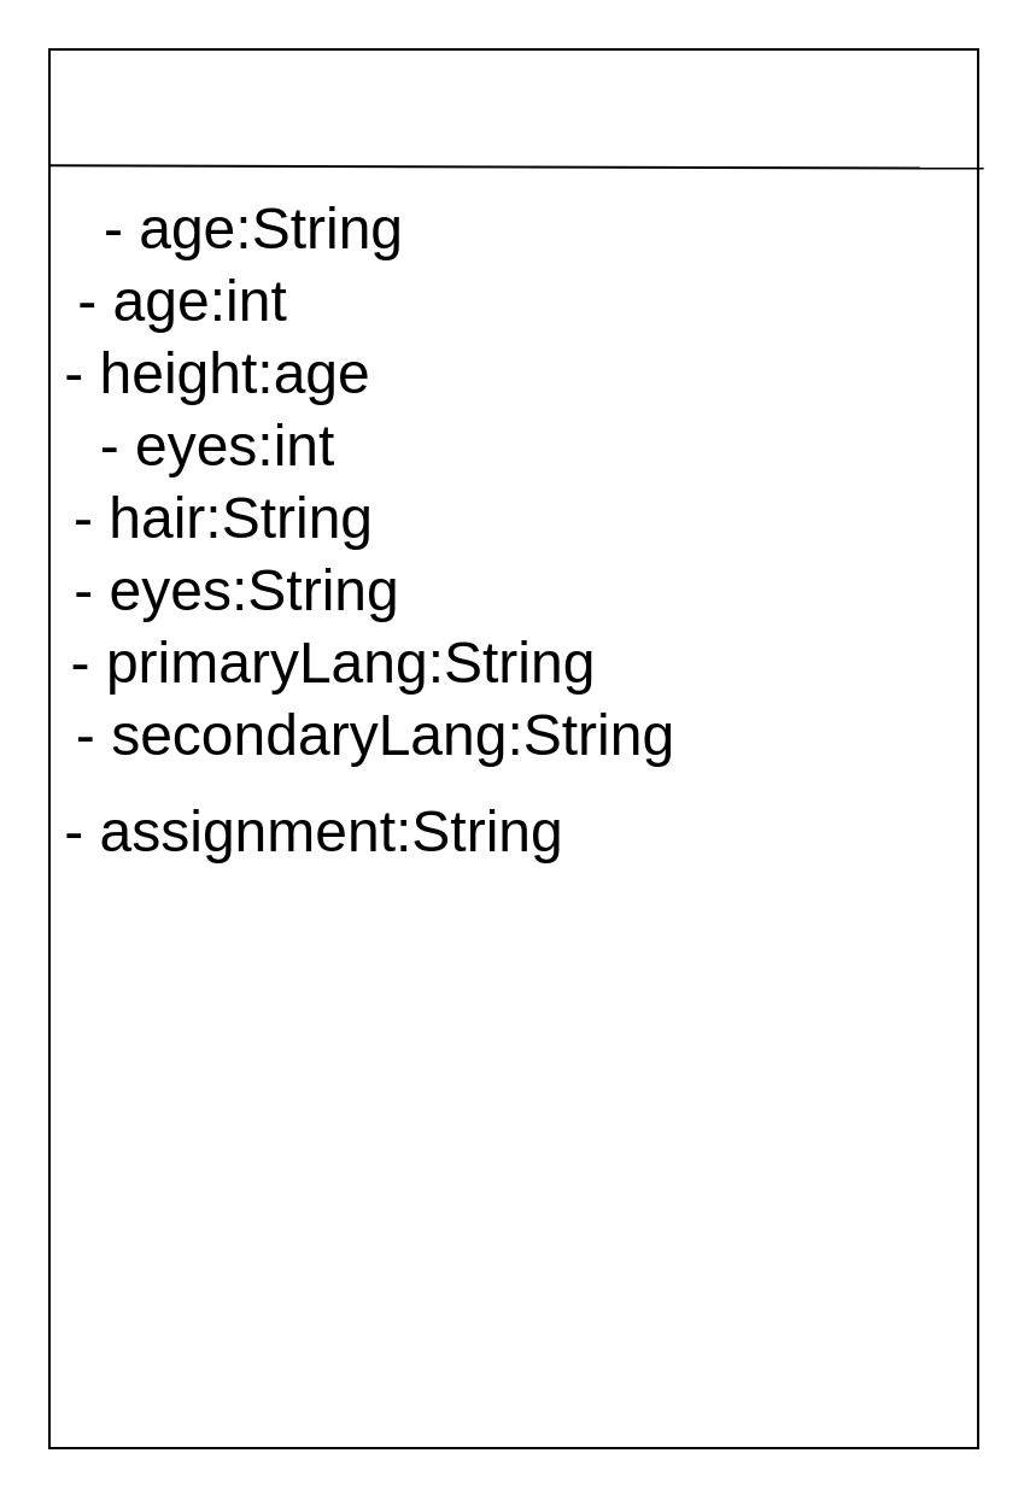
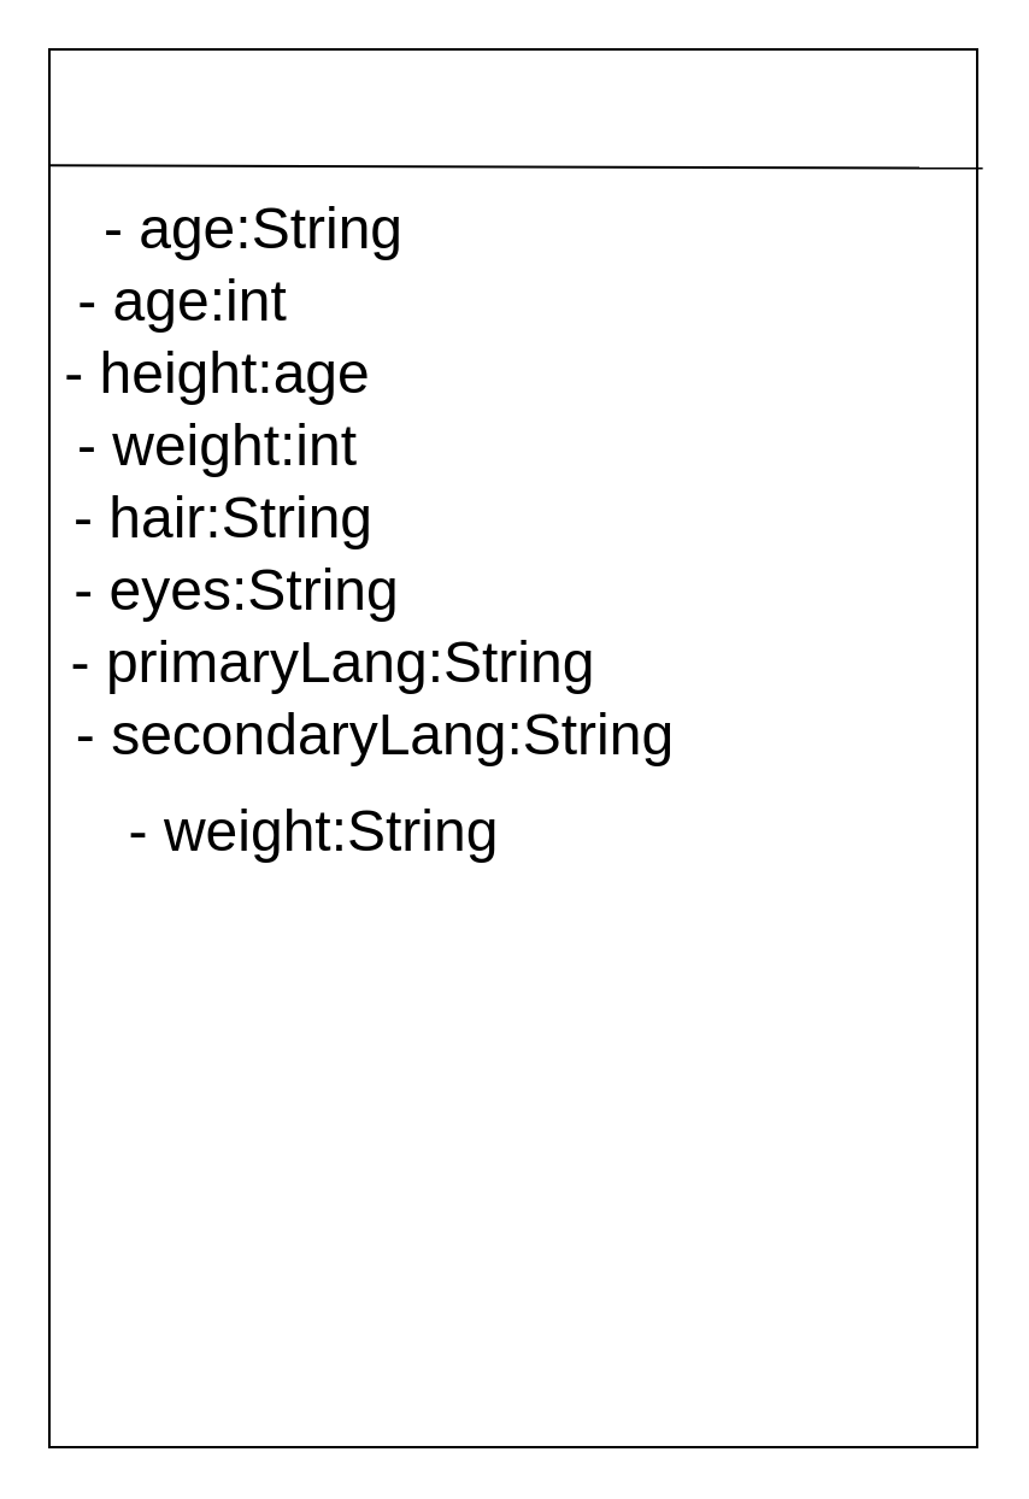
  <mxCell id="0" />
  <mxCell id="1" parent="0" />
  <mxCell id="2" value="" style="rounded=0;whiteSpace=wrap;html=1;" vertex="1" parent="1"><mxGeometry x="20" y="20" width="385" height="580" as="geometry" /></mxCell>
  <mxCell id="3" value="" style="endArrow=none;html=1;exitX=0;exitY=0.083;exitDx=0;exitDy=0;exitPerimeter=0;entryX=1.006;entryY=0.085;entryDx=0;entryDy=0;entryPerimeter=0;" edge="1" parent="1" source="2" target="2"><mxGeometry width="50" height="50" relative="1" as="geometry"><mxPoint x="15" y="130" as="sourcePoint" /><mxPoint x="265" y="94" as="targetPoint" /></mxGeometry></mxCell>
  <mxCell id="4" value="- age:String" style="text;html=1;strokeColor=none;fillColor=none;align=center;verticalAlign=middle;whiteSpace=wrap;rounded=0;fontSize=24;" vertex="1" parent="1"><mxGeometry x="20" y="70" width="170" height="50" as="geometry" /></mxCell>
  <mxCell id="5" value="- age:int" style="text;html=1;strokeColor=none;fillColor=none;align=center;verticalAlign=middle;whiteSpace=wrap;rounded=0;fontSize=24;" vertex="1" parent="1"><mxGeometry x="20" y="100" width="111.25" height="50" as="geometry" /></mxCell>
  <mxCell id="6" value="- height:age" style="text;html=1;strokeColor=none;fillColor=none;align=center;verticalAlign=middle;whiteSpace=wrap;rounded=0;fontSize=24;" vertex="1" parent="1"><mxGeometry x="25" y="130" width="130" height="50" as="geometry" /></mxCell>
- <mxCell id="7" value="- eyes:int" style="text;html=1;strokeColor=none;fillColor=none;align=center;verticalAlign=middle;whiteSpace=wrap;rounded=0;fontSize=24;" vertex="1" parent="1"><mxGeometry x="25" y="160" width="130" height="50" as="geometry" /></mxCell>
+ <mxCell id="7" value="- weight:int" style="text;html=1;strokeColor=none;fillColor=none;align=center;verticalAlign=middle;whiteSpace=wrap;rounded=0;fontSize=24;" vertex="1" parent="1"><mxGeometry x="25" y="160" width="130" height="50" as="geometry" /></mxCell>
  <mxCell id="8" value="- hair:String" style="text;html=1;strokeColor=none;fillColor=none;align=center;verticalAlign=middle;whiteSpace=wrap;rounded=0;fontSize=24;" vertex="1" parent="1"><mxGeometry x="20" y="190" width="145" height="50" as="geometry" /></mxCell>
  <mxCell id="9" value="- eyes:String" style="text;html=1;strokeColor=none;fillColor=none;align=center;verticalAlign=middle;whiteSpace=wrap;rounded=0;fontSize=24;" vertex="1" parent="1"><mxGeometry x="27.5" y="220" width="140" height="50" as="geometry" /></mxCell>
  <mxCell id="10" value="- primaryLang:String" style="text;html=1;strokeColor=none;fillColor=none;align=center;verticalAlign=middle;whiteSpace=wrap;rounded=0;fontSize=24;" vertex="1" parent="1"><mxGeometry x="27.5" y="250" width="220" height="50" as="geometry" /></mxCell>
  <mxCell id="11" value="- secondaryLang:String" style="text;html=1;strokeColor=none;fillColor=none;align=center;verticalAlign=middle;whiteSpace=wrap;rounded=0;fontSize=24;" vertex="1" parent="1"><mxGeometry x="27.5" y="280" width="255" height="50" as="geometry" /></mxCell>
- <mxCell id="12" value="- assignment:String" style="text;html=1;strokeColor=none;fillColor=none;align=center;verticalAlign=middle;whiteSpace=wrap;rounded=0;fontSize=24;" vertex="1" parent="1"><mxGeometry x="25" y="320" width="210" height="50" as="geometry" /></mxCell>
+ <mxCell id="12" value="- weight:String" style="text;html=1;strokeColor=none;fillColor=none;align=center;verticalAlign=middle;whiteSpace=wrap;rounded=0;fontSize=24;" vertex="1" parent="1"><mxGeometry x="25" y="320" width="210" height="50" as="geometry" /></mxCell>
